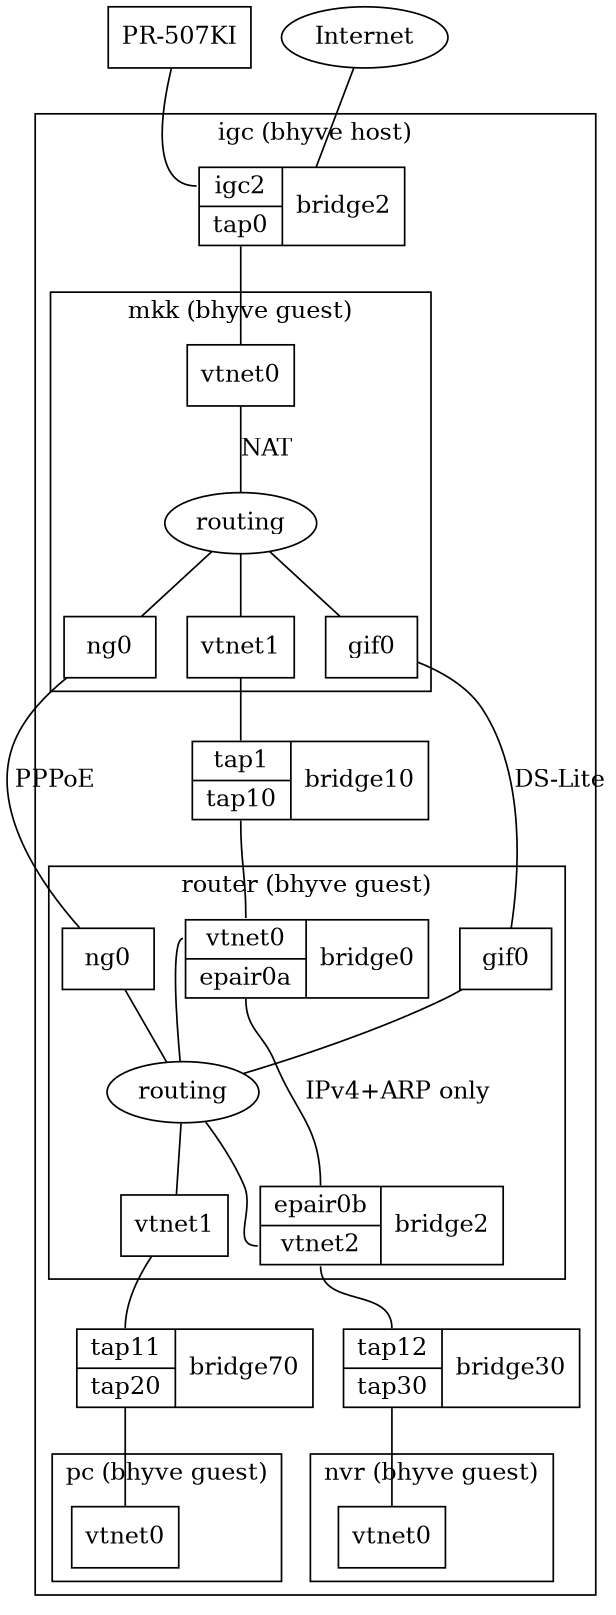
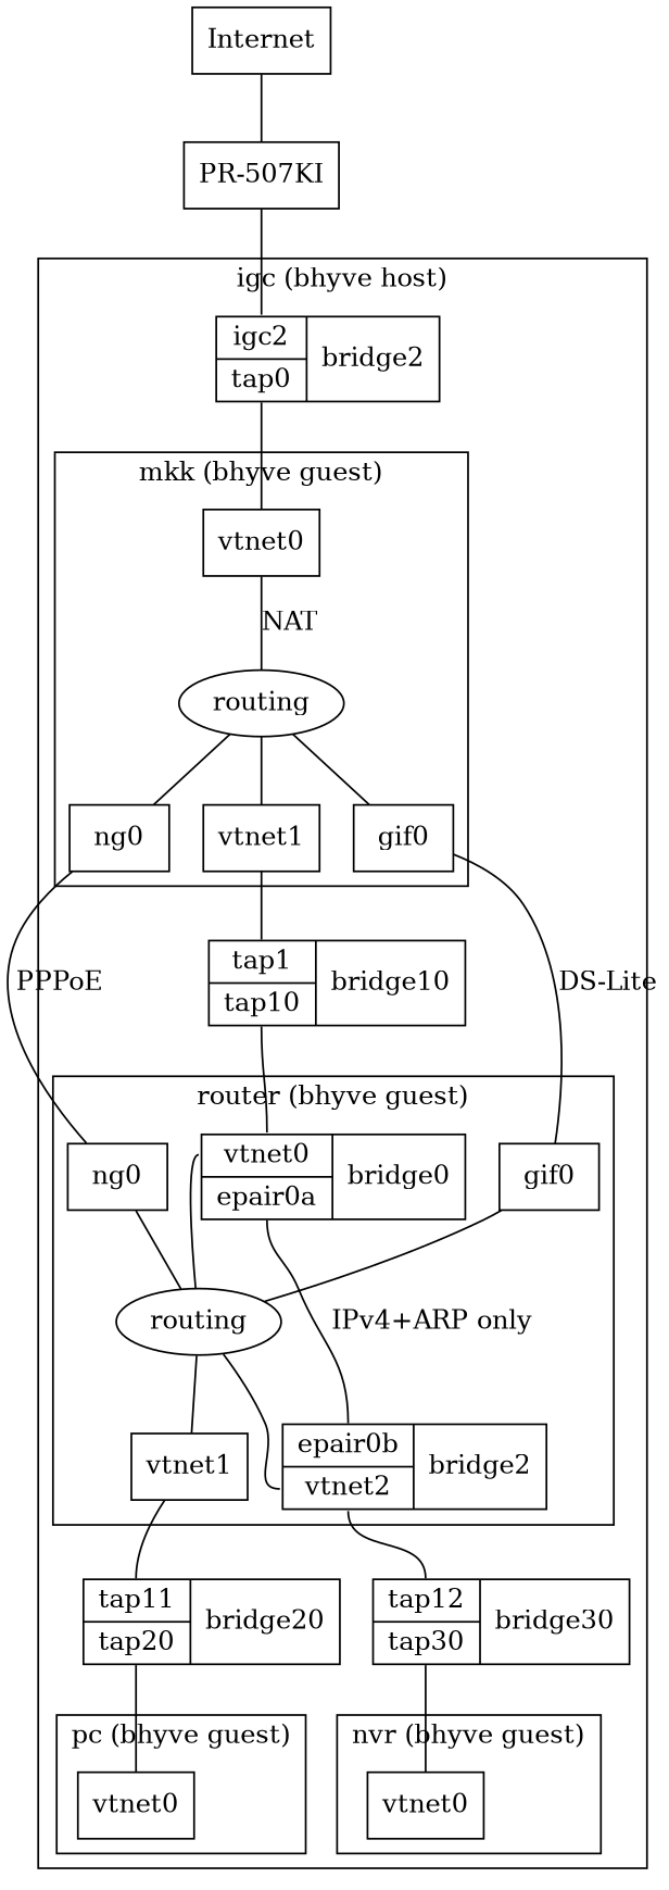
  graph {
    node [shape=box]
    n1 [label=vtnet0]
    n2 [label=vtnet1]
    n3 [label=ng0]
    n4 [label=gif0]
    n5 [label=routing shape=oval]
    n6 [label=vtnet1]
    n7 [label=ng0]
    n8 [label=gif0]
    n9 [label="{<vtnet0>vtnet0|<epair0a>epair0a}|bridge0" shape=record]
    n10 [label="{<epair0b>epair0b|<vtnet2>vtnet2}|bridge2" shape=record]
    n11 [label=routing shape=oval]
    n12 [label=vtnet0]
    n13 [label=vtnet0]
    n14 [label="{<igc2>igc2|<tap0>tap0}|bridge2" shape=record]
    n15 [label="{<tap1>tap1|<tap10>tap10}|bridge10" shape=record]
-   n16 [label="{<tap11>tap11|<tap20>tap20}|bridge70" shape=record]
+   n16 [label="{<tap11>tap11|<tap20>tap20}|bridge20" shape=record]
    n17 [label="{<tap12>tap12|<tap30>tap30}|bridge30" shape=record]
-   n18 [label=Internet shape=oval]
+   n18 [label=Internet]
    n19 [label="PR-507KI"]
    subgraph cluster_1 {
      label="igc (bhyve host)"
      n14
      n15
      n16
      n17
      subgraph cluster_2 {
        label="mkk (bhyve guest)"
        n1
        n2
        n3
        n4
        n5
      }
      subgraph cluster_3 {
        label="router (bhyve guest)"
        n6
        n7
        n8
        n9
        n10
        n11
      }
      subgraph cluster_4 {
        label="pc (bhyve guest)"
        n12
      }
      subgraph cluster_5 {
        label="nvr (bhyve guest)"
        n13
      }
    }
    n1 -- n5 [label=NAT]
    n2 -- n15 [headport=tap1]
    n3 -- n7 [label=PPPoE]
    n4 -- n8 [label="DS-Lite"]
    n5 -- n2
    n5 -- n3
    n5 -- n4
    n6 -- n16 [headport=tap11]
    n7 -- n11
    n8 -- n11
    n9 -- n10 [headport=epair0b label="IPv4+ARP only" tailport=epair0a]
    n9 -- n11 [tailport=vtnet0]
    n10 -- n17 [headport=tap12 tailport=vtnet2]
    n11 -- n6
    n11 -- n10 [headport=vtnet2]
    n14 -- n1 [tailport=tap0]
    n15 -- n9 [headport=vtnet0 tailport=tap10]
    n16 -- n12 [tailport=tap20]
    n17 -- n13 [tailport=tap30]
-   n18 -- n14
+   n18 -- n19
    n19 -- n14 [headport=igc2]
  }
